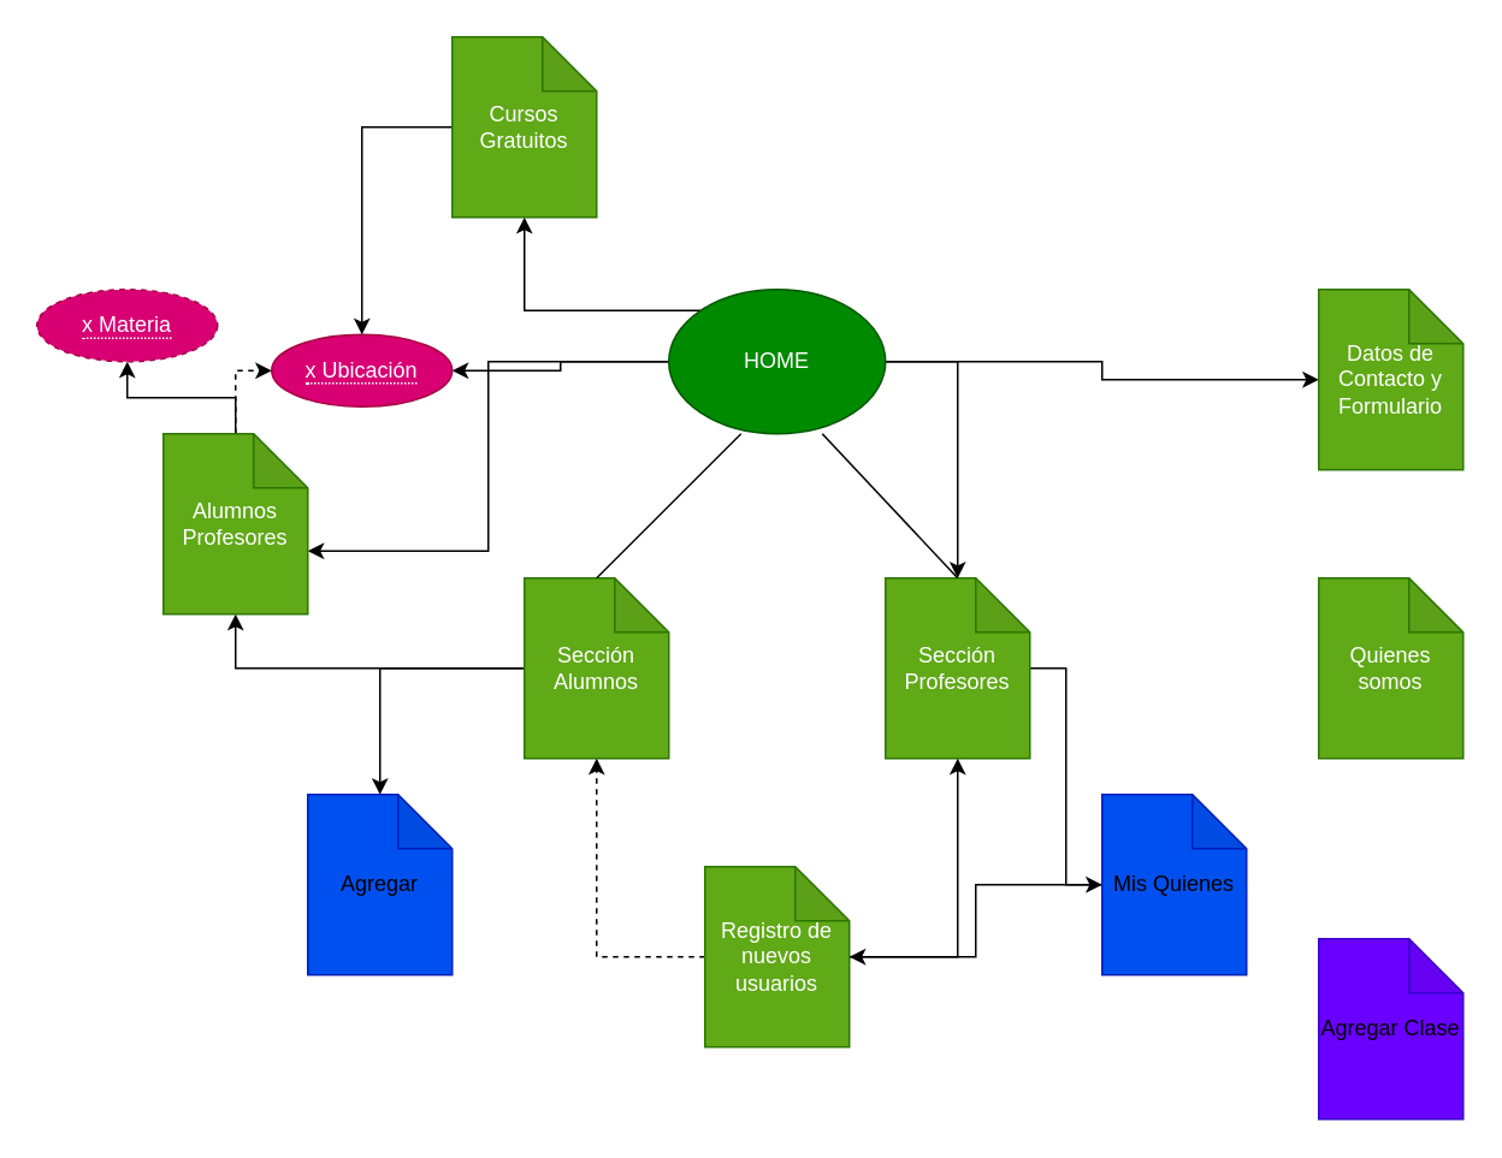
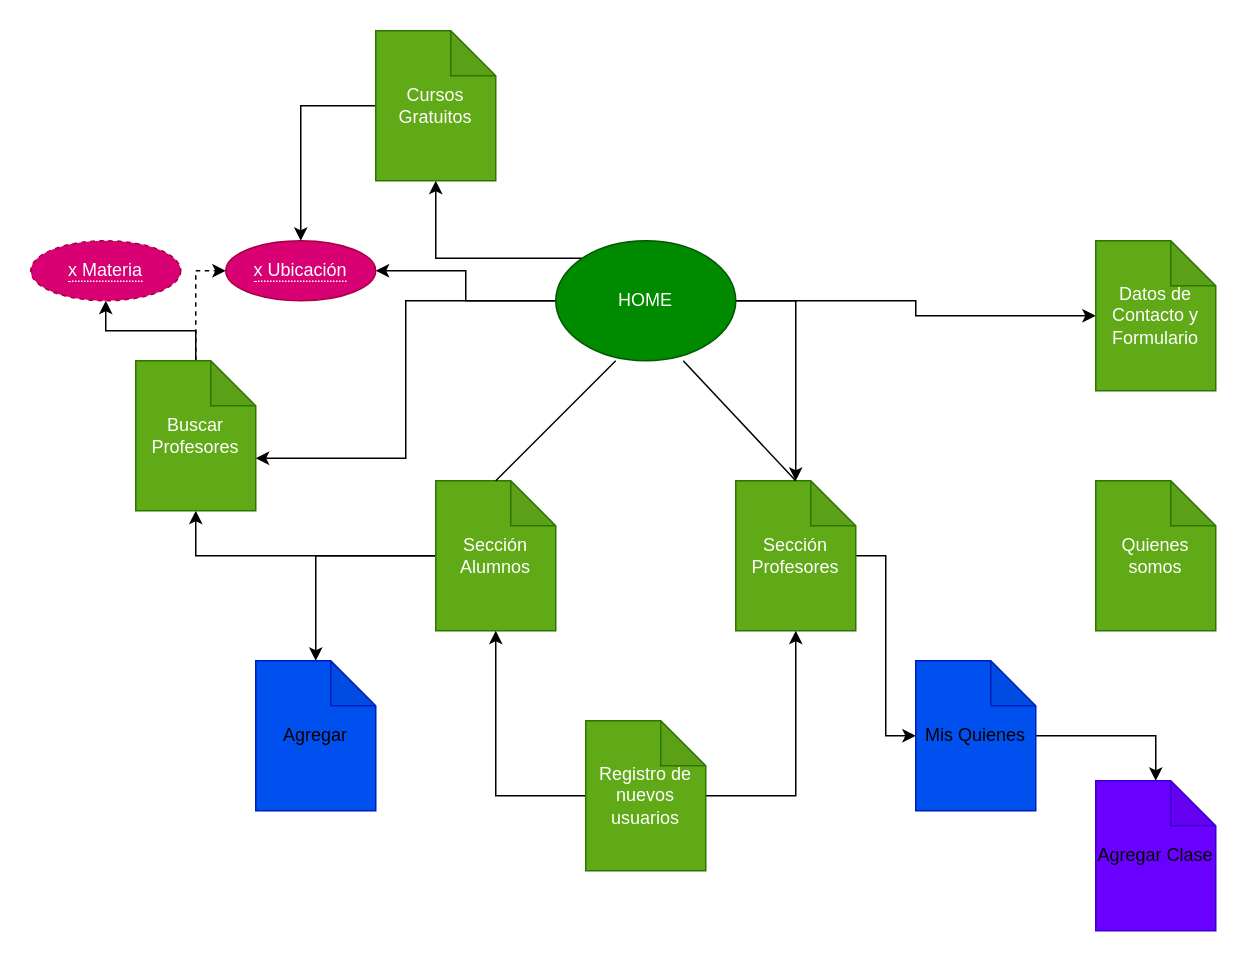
  <mxCell id="0" />
  <mxCell id="1" parent="0" />
  <mxCell id="2" style="edgeStyle=orthogonalEdgeStyle;rounded=0;orthogonalLoop=1;jettySize=auto;html=1;entryX=0;entryY=0.5;entryDx=0;entryDy=0;entryPerimeter=0;" parent="1" source="7" target="8" edge="1"><mxGeometry relative="1" as="geometry" /></mxCell>
  <mxCell id="3" style="edgeStyle=orthogonalEdgeStyle;rounded=0;orthogonalLoop=1;jettySize=auto;html=1;exitX=1;exitY=0.5;exitDx=0;exitDy=0;" parent="1" source="7" target="11" edge="1"><mxGeometry relative="1" as="geometry" /></mxCell>
  <mxCell id="4" style="edgeStyle=orthogonalEdgeStyle;rounded=0;orthogonalLoop=1;jettySize=auto;html=1;" parent="1" source="7" target="26" edge="1"><mxGeometry relative="1" as="geometry" /></mxCell>
  <mxCell id="5" style="edgeStyle=orthogonalEdgeStyle;rounded=0;orthogonalLoop=1;jettySize=auto;html=1;exitX=0;exitY=0.5;exitDx=0;exitDy=0;entryX=0;entryY=0;entryDx=80;entryDy=65;entryPerimeter=0;" parent="1" source="7" target="24" edge="1"><mxGeometry relative="1" as="geometry" /></mxCell>
  <mxCell id="6" style="edgeStyle=orthogonalEdgeStyle;rounded=0;orthogonalLoop=1;jettySize=auto;html=1;exitX=0;exitY=0;exitDx=0;exitDy=0;entryX=0.5;entryY=1;entryDx=0;entryDy=0;entryPerimeter=0;" edge="1" parent="1" source="7" target="30"><mxGeometry relative="1" as="geometry" /></mxCell>
  <mxCell id="7" value="HOME" style="ellipse;whiteSpace=wrap;html=1;fillColor=#008a00;fontColor=#ffffff;strokeColor=#005700;" parent="1" vertex="1"><mxGeometry x="370" y="160" width="120" height="80" as="geometry" /></mxCell>
  <mxCell id="8" value="Datos de Contacto y Formulario" style="shape=note;whiteSpace=wrap;html=1;backgroundOutline=1;darkOpacity=0.05;fillColor=#60a917;fontColor=#ffffff;strokeColor=#2D7600;" parent="1" vertex="1"><mxGeometry x="730" y="160" width="80" height="100" as="geometry" /></mxCell>
  <mxCell id="9" value="Quienes somos" style="shape=note;whiteSpace=wrap;html=1;backgroundOutline=1;darkOpacity=0.05;fillColor=#60a917;fontColor=#ffffff;strokeColor=#2D7600;" parent="1" vertex="1"><mxGeometry x="730" y="320" width="80" height="100" as="geometry" /></mxCell>
  <mxCell id="10" style="edgeStyle=orthogonalEdgeStyle;rounded=0;orthogonalLoop=1;jettySize=auto;html=1;entryX=0;entryY=0.5;entryDx=0;entryDy=0;entryPerimeter=0;" parent="1" source="11" target="19" edge="1"><mxGeometry relative="1" as="geometry" /></mxCell>
  <mxCell id="11" value="Sección Profesores" style="shape=note;whiteSpace=wrap;html=1;backgroundOutline=1;darkOpacity=0.05;fillColor=#60a917;fontColor=#ffffff;strokeColor=#2D7600;" parent="1" vertex="1"><mxGeometry x="490" y="320" width="80" height="100" as="geometry" /></mxCell>
  <mxCell id="12" style="edgeStyle=orthogonalEdgeStyle;rounded=0;orthogonalLoop=1;jettySize=auto;html=1;exitX=0;exitY=0.5;exitDx=0;exitDy=0;exitPerimeter=0;entryX=0.5;entryY=0;entryDx=0;entryDy=0;entryPerimeter=0;" parent="1" source="14" target="21" edge="1"><mxGeometry relative="1" as="geometry" /></mxCell>
  <mxCell id="13" style="edgeStyle=orthogonalEdgeStyle;rounded=0;orthogonalLoop=1;jettySize=auto;html=1;exitX=0;exitY=0.5;exitDx=0;exitDy=0;exitPerimeter=0;entryX=0.5;entryY=1;entryDx=0;entryDy=0;entryPerimeter=0;" parent="1" source="14" target="24" edge="1"><mxGeometry relative="1" as="geometry" /></mxCell>
  <mxCell id="14" value="Sección Alumnos" style="shape=note;whiteSpace=wrap;html=1;backgroundOutline=1;darkOpacity=0.05;fillColor=#60a917;fontColor=#ffffff;strokeColor=#2D7600;" parent="1" vertex="1"><mxGeometry x="290" y="320" width="80" height="100" as="geometry" /></mxCell>
  <mxCell id="15" style="edgeStyle=orthogonalEdgeStyle;rounded=0;orthogonalLoop=1;jettySize=auto;html=1;entryX=0.5;entryY=1;entryDx=0;entryDy=0;entryPerimeter=0;" parent="1" source="17" target="11" edge="1"><mxGeometry relative="1" as="geometry" /></mxCell>
- <mxCell id="16" style="edgeStyle=orthogonalEdgeStyle;rounded=0;orthogonalLoop=1;jettySize=auto;html=1;entryX=0.5;entryY=1;entryDx=0;entryDy=0;entryPerimeter=0;dashed=1;" parent="1" source="17" target="14" edge="1"><mxGeometry relative="1" as="geometry" /></mxCell>
+ <mxCell id="16" style="edgeStyle=orthogonalEdgeStyle;rounded=0;orthogonalLoop=1;jettySize=auto;html=1;entryX=0.5;entryY=1;entryDx=0;entryDy=0;entryPerimeter=0;" parent="1" source="17" target="14" edge="1"><mxGeometry relative="1" as="geometry" /></mxCell>
  <mxCell id="17" value="Registro de nuevos usuarios" style="shape=note;whiteSpace=wrap;html=1;backgroundOutline=1;darkOpacity=0.05;fillColor=#60a917;fontColor=#ffffff;strokeColor=#2D7600;" parent="1" vertex="1"><mxGeometry x="390" y="480" width="80" height="100" as="geometry" /></mxCell>
- <mxCell id="18" style="edgeStyle=orthogonalEdgeStyle;rounded=0;orthogonalLoop=1;jettySize=auto;html=1;" parent="1" source="19" target="17" edge="1"><mxGeometry relative="1" as="geometry" /></mxCell>
+ <mxCell id="18" style="edgeStyle=orthogonalEdgeStyle;rounded=0;orthogonalLoop=1;jettySize=auto;html=1;entryX=0.5;entryY=0;entryDx=0;entryDy=0;entryPerimeter=0;" parent="1" source="19" target="20" edge="1"><mxGeometry relative="1" as="geometry" /></mxCell>
  <mxCell id="19" value="Mis Quienes" style="shape=note;whiteSpace=wrap;html=1;backgroundOutline=1;darkOpacity=0.05;fillColor=#0050ef;strokeColor=#001DBC;" parent="1" vertex="1"><mxGeometry x="610" y="440" width="80" height="100" as="geometry" /></mxCell>
  <mxCell id="20" value="Agregar Clase" style="shape=note;whiteSpace=wrap;html=1;backgroundOutline=1;darkOpacity=0.05;fillColor=#6a00ff;strokeColor=#3700CC;" parent="1" vertex="1"><mxGeometry x="730" y="520" width="80" height="100" as="geometry" /></mxCell>
  <mxCell id="21" value="Agregar" style="shape=note;whiteSpace=wrap;html=1;backgroundOutline=1;darkOpacity=0.05;fillColor=#0050ef;strokeColor=#001DBC;" parent="1" vertex="1"><mxGeometry x="170" y="440" width="80" height="100" as="geometry" /></mxCell>
  <mxCell id="22" style="edgeStyle=orthogonalEdgeStyle;rounded=0;orthogonalLoop=1;jettySize=auto;html=1;exitX=0.5;exitY=0;exitDx=0;exitDy=0;exitPerimeter=0;entryX=0;entryY=0.5;entryDx=0;entryDy=0;dashed=1;" parent="1" source="24" target="26" edge="1"><mxGeometry relative="1" as="geometry" /></mxCell>
  <mxCell id="23" style="edgeStyle=orthogonalEdgeStyle;rounded=0;orthogonalLoop=1;jettySize=auto;html=1;exitX=0.5;exitY=0;exitDx=0;exitDy=0;exitPerimeter=0;entryX=0.5;entryY=1;entryDx=0;entryDy=0;" parent="1" source="24" target="25" edge="1"><mxGeometry relative="1" as="geometry" /></mxCell>
- <mxCell id="24" value="Alumnos Profesores" style="shape=note;whiteSpace=wrap;html=1;backgroundOutline=1;darkOpacity=0.05;fillColor=#60a917;fontColor=#ffffff;strokeColor=#2D7600;" parent="1" vertex="1"><mxGeometry x="90" y="240" width="80" height="100" as="geometry" /></mxCell>
+ <mxCell id="24" value="Buscar Profesores" style="shape=note;whiteSpace=wrap;html=1;backgroundOutline=1;darkOpacity=0.05;fillColor=#60a917;fontColor=#ffffff;strokeColor=#2D7600;" parent="1" vertex="1"><mxGeometry x="90" y="240" width="80" height="100" as="geometry" /></mxCell>
  <mxCell id="25" value="&lt;span style=&quot;border-bottom: 1px dotted&quot;&gt;x Materia&lt;/span&gt;" style="ellipse;whiteSpace=wrap;html=1;align=center;fillColor=#d80073;fontColor=#ffffff;strokeColor=#A50040;dashed=1;" parent="1" vertex="1"><mxGeometry x="20" y="160" width="100" height="40" as="geometry" /></mxCell>
- <mxCell id="26" value="&lt;span style=&quot;border-bottom: 1px dotted&quot;&gt;x Ubicación&lt;/span&gt;" style="ellipse;whiteSpace=wrap;html=1;align=center;fillColor=#d80073;fontColor=#ffffff;strokeColor=#A50040;" parent="1" vertex="1"><mxGeometry x="150" y="185" width="100" height="40" as="geometry" /></mxCell>
+ <mxCell id="26" value="&lt;span style=&quot;border-bottom: 1px dotted&quot;&gt;x Ubicación&lt;/span&gt;" style="ellipse;whiteSpace=wrap;html=1;align=center;fillColor=#d80073;fontColor=#ffffff;strokeColor=#A50040;" parent="1" vertex="1"><mxGeometry x="150" y="160" width="100" height="40" as="geometry" /></mxCell>
  <mxCell id="27" value="" style="endArrow=none;html=1;rounded=0;exitX=0.5;exitY=0;exitDx=0;exitDy=0;exitPerimeter=0;" parent="1" source="14" edge="1"><mxGeometry width="50" height="50" relative="1" as="geometry"><mxPoint x="360" y="290" as="sourcePoint" /><mxPoint x="410" y="240" as="targetPoint" /></mxGeometry></mxCell>
  <mxCell id="28" value="" style="endArrow=none;html=1;rounded=0;exitX=0.5;exitY=0;exitDx=0;exitDy=0;exitPerimeter=0;" parent="1" source="11" edge="1"><mxGeometry width="50" height="50" relative="1" as="geometry"><mxPoint x="405" y="290" as="sourcePoint" /><mxPoint x="455" y="240" as="targetPoint" /></mxGeometry></mxCell>
  <mxCell id="29" style="edgeStyle=orthogonalEdgeStyle;rounded=0;orthogonalLoop=1;jettySize=auto;html=1;exitX=0;exitY=0.5;exitDx=0;exitDy=0;exitPerimeter=0;" edge="1" parent="1" source="30" target="26"><mxGeometry relative="1" as="geometry" /></mxCell>
  <mxCell id="30" value="Cursos Gratuitos" style="shape=note;whiteSpace=wrap;html=1;backgroundOutline=1;darkOpacity=0.05;fillColor=#60a917;fontColor=#ffffff;strokeColor=#2D7600;" vertex="1" parent="1"><mxGeometry x="250" y="20" width="80" height="100" as="geometry" /></mxCell>
